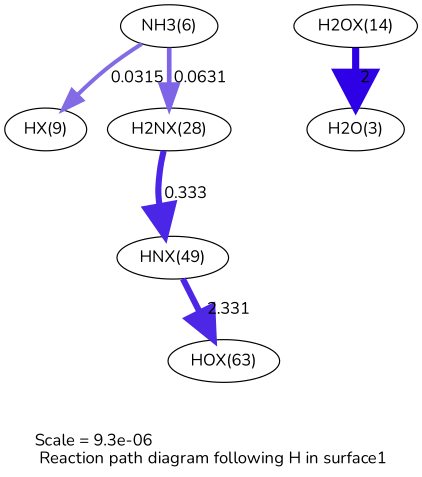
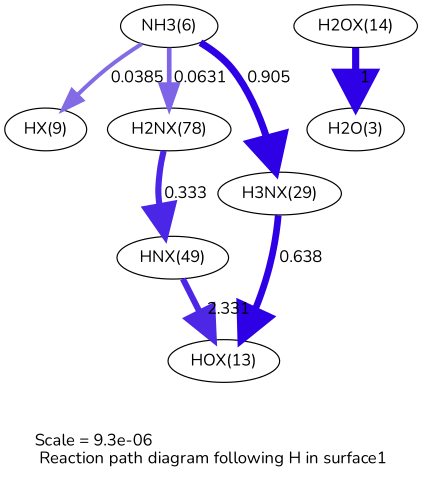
  digraph {
    fontname=Nunito
    label="Scale = 9.3e-06\l Reaction path diagram following H in surface1"
    node [fontname=Nunito]
    edge [fontname=Nunito]
    n1 [label="NH3(6)"]
    n2 [label="HX(9)"]
-   n3 [label="H2NX(28)"]
+   n3 [label="H2NX(78)"]
+   n4 [label="H3NX(29)"]
    n5 [label="HNX(49)"]
-   n6 [label="HOX(63)"]
+   n6 [label="HOX(13)"]
    n7 [label="H2OX(14)"]
    n8 [label="H2O(3)"]
-   n1 -> n2 [arrowsize=1.7 color="0.7, 0.532, 0.9" label=" 0.0315" penwidth=3.39]
+   n1 -> n2 [arrowsize=1.7 color="0.7, 0.532, 0.9" label=" 0.0385" penwidth=3.39]
    n1 -> n3 [arrowsize=1.96 color="0.7, 0.563, 0.9" label=" 0.0631" penwidth=3.91]
+   n1 -> n4 [arrowsize=2.96 color="0.7, 1.41, 0.9" label=" 0.905" penwidth=5.92]
    n3 -> n5 [arrowsize=2.59 color="0.7, 0.833, 0.9" label=" 0.333" penwidth=5.17]
+   n4 -> n6 [arrowsize=2.83 color="0.7, 1.14, 0.9" label=" 0.638" penwidth=5.66]
    n5 -> n6 [arrowsize=2.58 color="0.7, 0.831, 0.9" label=" 2.331" penwidth=5.16]
-   n7 -> n8 [arrowsize=3 color="0.7, 1.5, 0.9" label=" 2" penwidth=6]
+   n7 -> n8 [arrowsize=3 color="0.7, 1.5, 0.9" label=" 1" penwidth=6]
  }
